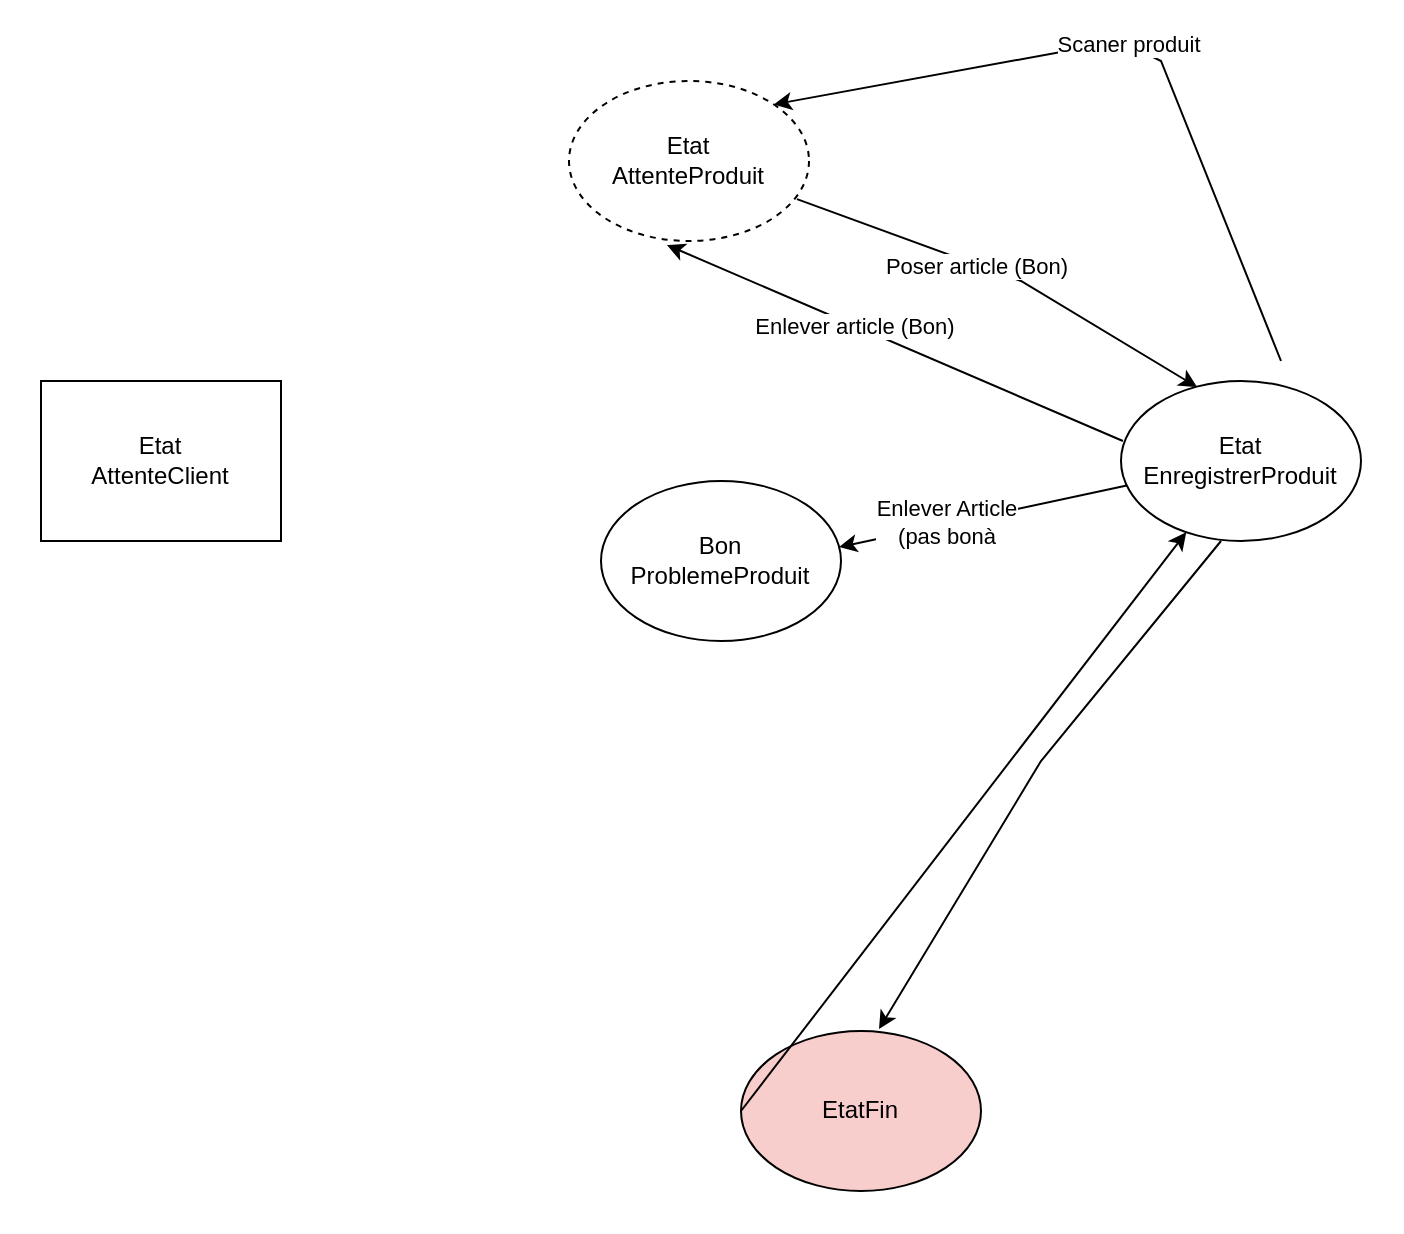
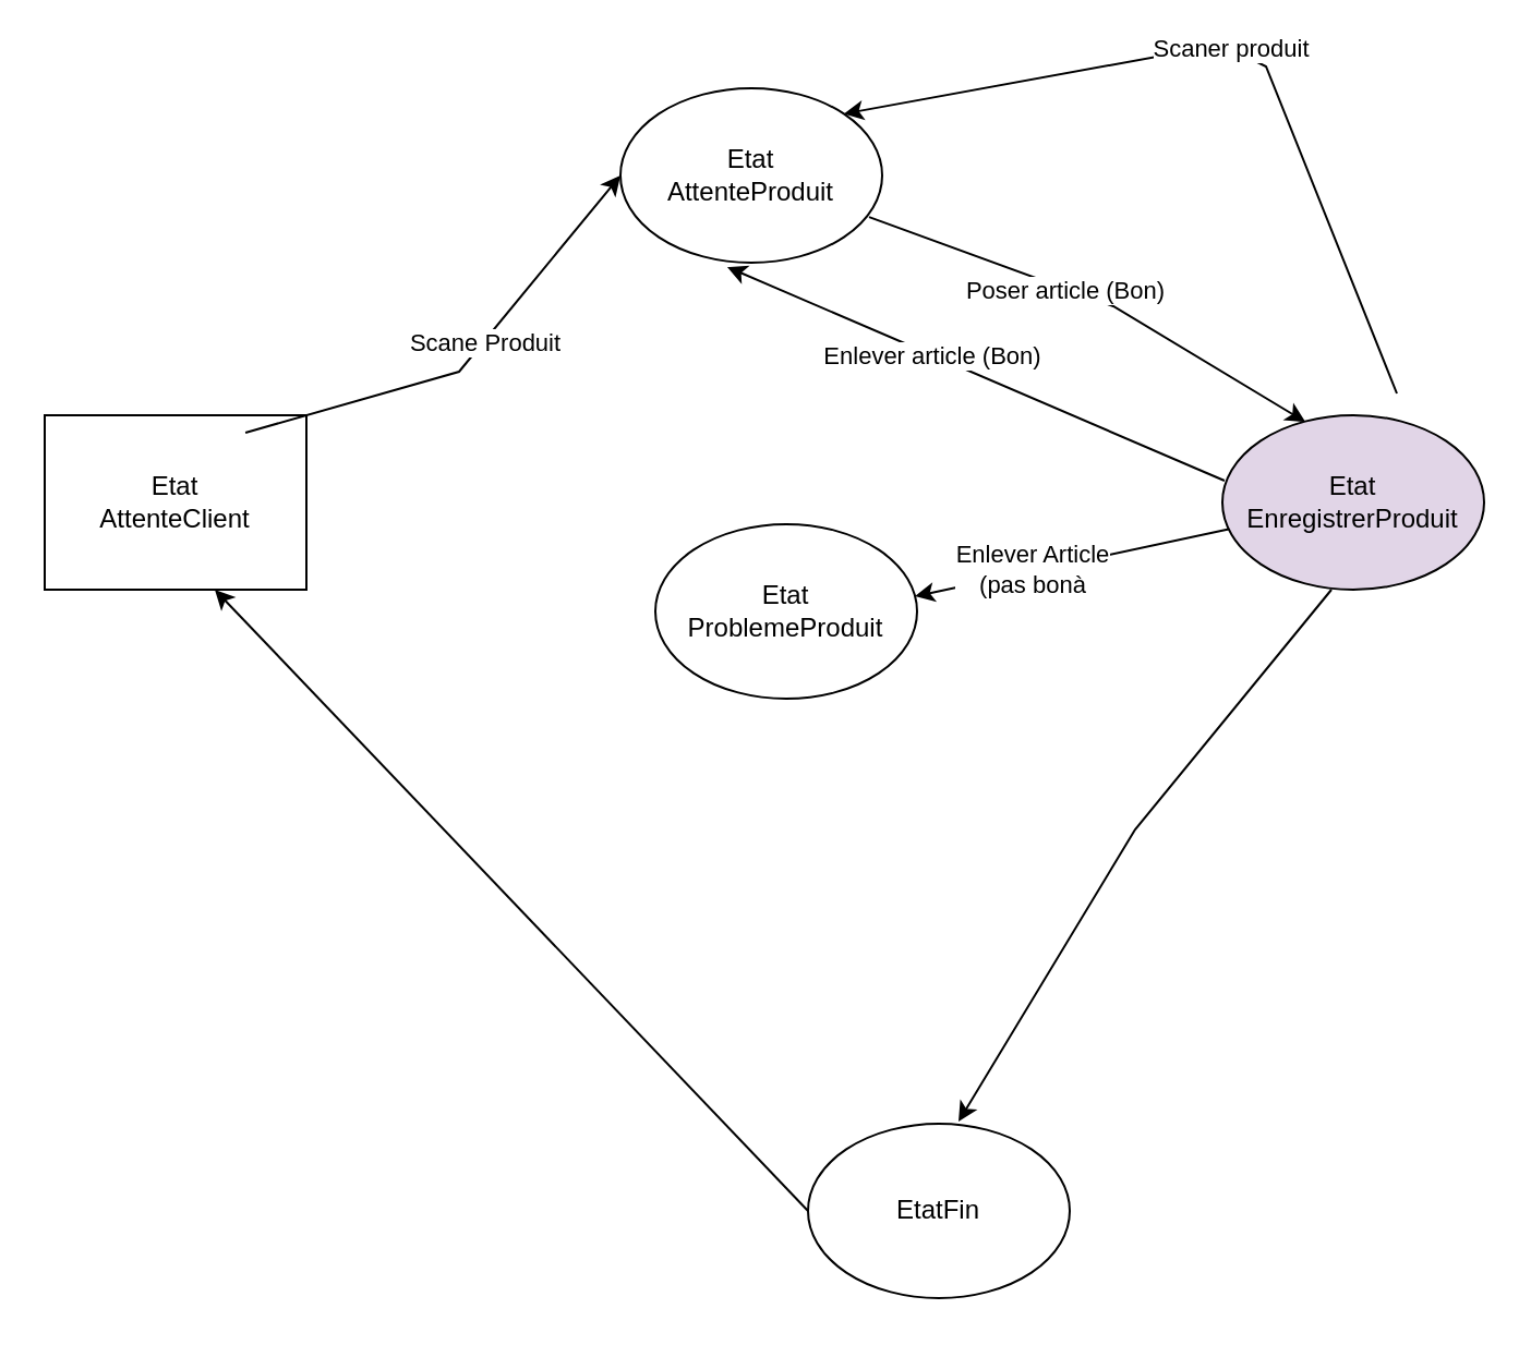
  <mxCell id="0" />
  <mxCell id="1" parent="0" />
  <mxCell id="2" value="Etat&lt;br&gt;AttenteClient" style="whiteSpace=wrap;html=1;rounded=0;" vertex="1" parent="1"><mxGeometry x="20" y="190" width="120" height="80" as="geometry" /></mxCell>
- <mxCell id="3" value="Etat&lt;br&gt;AttenteProduit" style="ellipse;whiteSpace=wrap;html=1;dashed=1;" vertex="1" parent="1"><mxGeometry x="284" y="40" width="120" height="80" as="geometry" /></mxCell>
- <mxCell id="4" value="Etat&lt;br&gt;EnregistrerProduit" style="ellipse;whiteSpace=wrap;html=1;" vertex="1" parent="1"><mxGeometry x="560" y="190" width="120" height="80" as="geometry" /></mxCell>
- <mxCell id="5" value="Bon&lt;br&gt;ProblemeProduit" style="ellipse;whiteSpace=wrap;html=1;" vertex="1" parent="1"><mxGeometry x="300" y="240" width="120" height="80" as="geometry" /></mxCell>
- <mxCell id="6" value="EtatFin" style="ellipse;whiteSpace=wrap;html=1;fillColor=#f8cecc;" vertex="1" parent="1"><mxGeometry x="370" y="515" width="120" height="80" as="geometry" /></mxCell>
+ <mxCell id="3" value="Etat&lt;br&gt;AttenteProduit" style="ellipse;whiteSpace=wrap;html=1;" vertex="1" parent="1"><mxGeometry x="284" y="40" width="120" height="80" as="geometry" /></mxCell>
+ <mxCell id="4" value="Etat&lt;br&gt;EnregistrerProduit" style="ellipse;whiteSpace=wrap;html=1;fillColor=#e1d5e7;" vertex="1" parent="1"><mxGeometry x="560" y="190" width="120" height="80" as="geometry" /></mxCell>
+ <mxCell id="5" value="Etat&lt;br&gt;ProblemeProduit" style="ellipse;whiteSpace=wrap;html=1;" vertex="1" parent="1"><mxGeometry x="300" y="240" width="120" height="80" as="geometry" /></mxCell>
+ <mxCell id="6" value="EtatFin" style="ellipse;whiteSpace=wrap;html=1;" vertex="1" parent="1"><mxGeometry x="370" y="515" width="120" height="80" as="geometry" /></mxCell>
+ <mxCell id="7" value="" style="endArrow=classic;html=1;rounded=0;exitX=0.767;exitY=0.1;exitDx=0;exitDy=0;exitPerimeter=0;entryX=0;entryY=0.5;entryDx=0;entryDy=0;" edge="1" parent="1" source="2" target="3"><mxGeometry width="50" height="50" relative="1" as="geometry"><mxPoint x="320" y="380" as="sourcePoint" /><mxPoint x="370" y="330" as="targetPoint" /><Array as="points"><mxPoint x="210" y="170" /></Array></mxGeometry></mxCell>
+ <mxCell id="8" value="Scane Produit" style="edgeLabel;html=1;align=center;verticalAlign=middle;resizable=0;points=[];" vertex="1" connectable="0" parent="7"><mxGeometry x="0.102" relative="1" as="geometry"><mxPoint as="offset" /></mxGeometry></mxCell>
  <mxCell id="9" value="Scaner produit&lt;br&gt;" style="endArrow=classic;html=1;rounded=0;entryX=1;entryY=0;entryDx=0;entryDy=0;" edge="1" parent="1" target="3"><mxGeometry width="50" height="50" relative="1" as="geometry"><mxPoint x="640" y="180" as="sourcePoint" /><mxPoint x="330" y="150" as="targetPoint" /><Array as="points"><mxPoint x="580" y="30" /><mxPoint x="560" y="20" /></Array></mxGeometry></mxCell>
  <mxCell id="10" value="" style="endArrow=classic;html=1;rounded=0;exitX=1;exitY=0.5;exitDx=0;exitDy=0;entryX=0.575;entryY=-0.012;entryDx=0;entryDy=0;entryPerimeter=0;" edge="1" parent="1" target="6"><mxGeometry width="50" height="50" relative="1" as="geometry"><mxPoint x="610" y="270" as="sourcePoint" /><mxPoint x="790" y="320" as="targetPoint" /><Array as="points"><mxPoint x="520" y="380" /></Array></mxGeometry></mxCell>
  <mxCell id="11" value="" style="endArrow=classic;html=1;rounded=0;entryX=0.408;entryY=1.025;entryDx=0;entryDy=0;entryPerimeter=0;exitX=0.008;exitY=0.375;exitDx=0;exitDy=0;exitPerimeter=0;" edge="1" parent="1" source="4" target="3"><mxGeometry width="50" height="50" relative="1" as="geometry"><mxPoint x="330" y="290" as="sourcePoint" /><mxPoint x="370" y="190" as="targetPoint" /></mxGeometry></mxCell>
  <mxCell id="12" value="Enlever article (Bon)" style="edgeLabel;html=1;align=center;verticalAlign=middle;resizable=0;points=[];" vertex="1" connectable="0" parent="11"><mxGeometry x="0.176" relative="1" as="geometry"><mxPoint as="offset" /></mxGeometry></mxCell>
  <mxCell id="13" value="" style="endArrow=classic;html=1;rounded=0;entryX=0.317;entryY=0.038;entryDx=0;entryDy=0;entryPerimeter=0;exitX=0.95;exitY=0.738;exitDx=0;exitDy=0;exitPerimeter=0;" edge="1" parent="1" source="3" target="4"><mxGeometry width="50" height="50" relative="1" as="geometry"><mxPoint x="571" y="230" as="sourcePoint" /><mxPoint x="379" y="192" as="targetPoint" /><Array as="points"><mxPoint x="510" y="140" /></Array></mxGeometry></mxCell>
  <mxCell id="14" value="Poser article (Bon)&lt;br&gt;" style="edgeLabel;html=1;align=center;verticalAlign=middle;resizable=0;points=[];" vertex="1" connectable="0" parent="13"><mxGeometry x="-0.134" y="-1" relative="1" as="geometry"><mxPoint as="offset" /></mxGeometry></mxCell>
  <mxCell id="15" value="" style="endArrow=classic;html=1;rounded=0;entryX=0.992;entryY=0.413;entryDx=0;entryDy=0;entryPerimeter=0;" edge="1" parent="1" source="4" target="5"><mxGeometry width="50" height="50" relative="1" as="geometry"><mxPoint x="330" y="130" as="sourcePoint" /><mxPoint x="357" y="248" as="targetPoint" /></mxGeometry></mxCell>
  <mxCell id="16" value="Enlever Article&lt;br&gt;(pas bonà" style="edgeLabel;html=1;align=center;verticalAlign=middle;resizable=0;points=[];" vertex="1" connectable="0" parent="15"><mxGeometry x="0.248" relative="1" as="geometry"><mxPoint y="-1" as="offset" /></mxGeometry></mxCell>
- <mxCell id="17" value="" style="endArrow=classic;html=1;rounded=0;exitX=0;exitY=0.5;exitDx=0;exitDy=0;" edge="1" parent="1" source="6" target="4"><mxGeometry width="50" height="50" relative="1" as="geometry"><mxPoint x="320" y="350" as="sourcePoint" /><mxPoint x="370" y="300" as="targetPoint" /></mxGeometry></mxCell>
+ <mxCell id="17" value="" style="endArrow=classic;html=1;rounded=0;entryX=0.65;entryY=1;entryDx=0;entryDy=0;entryPerimeter=0;exitX=0;exitY=0.5;exitDx=0;exitDy=0;" edge="1" parent="1" source="6" target="2"><mxGeometry width="50" height="50" relative="1" as="geometry"><mxPoint x="320" y="350" as="sourcePoint" /><mxPoint x="370" y="300" as="targetPoint" /></mxGeometry></mxCell>
